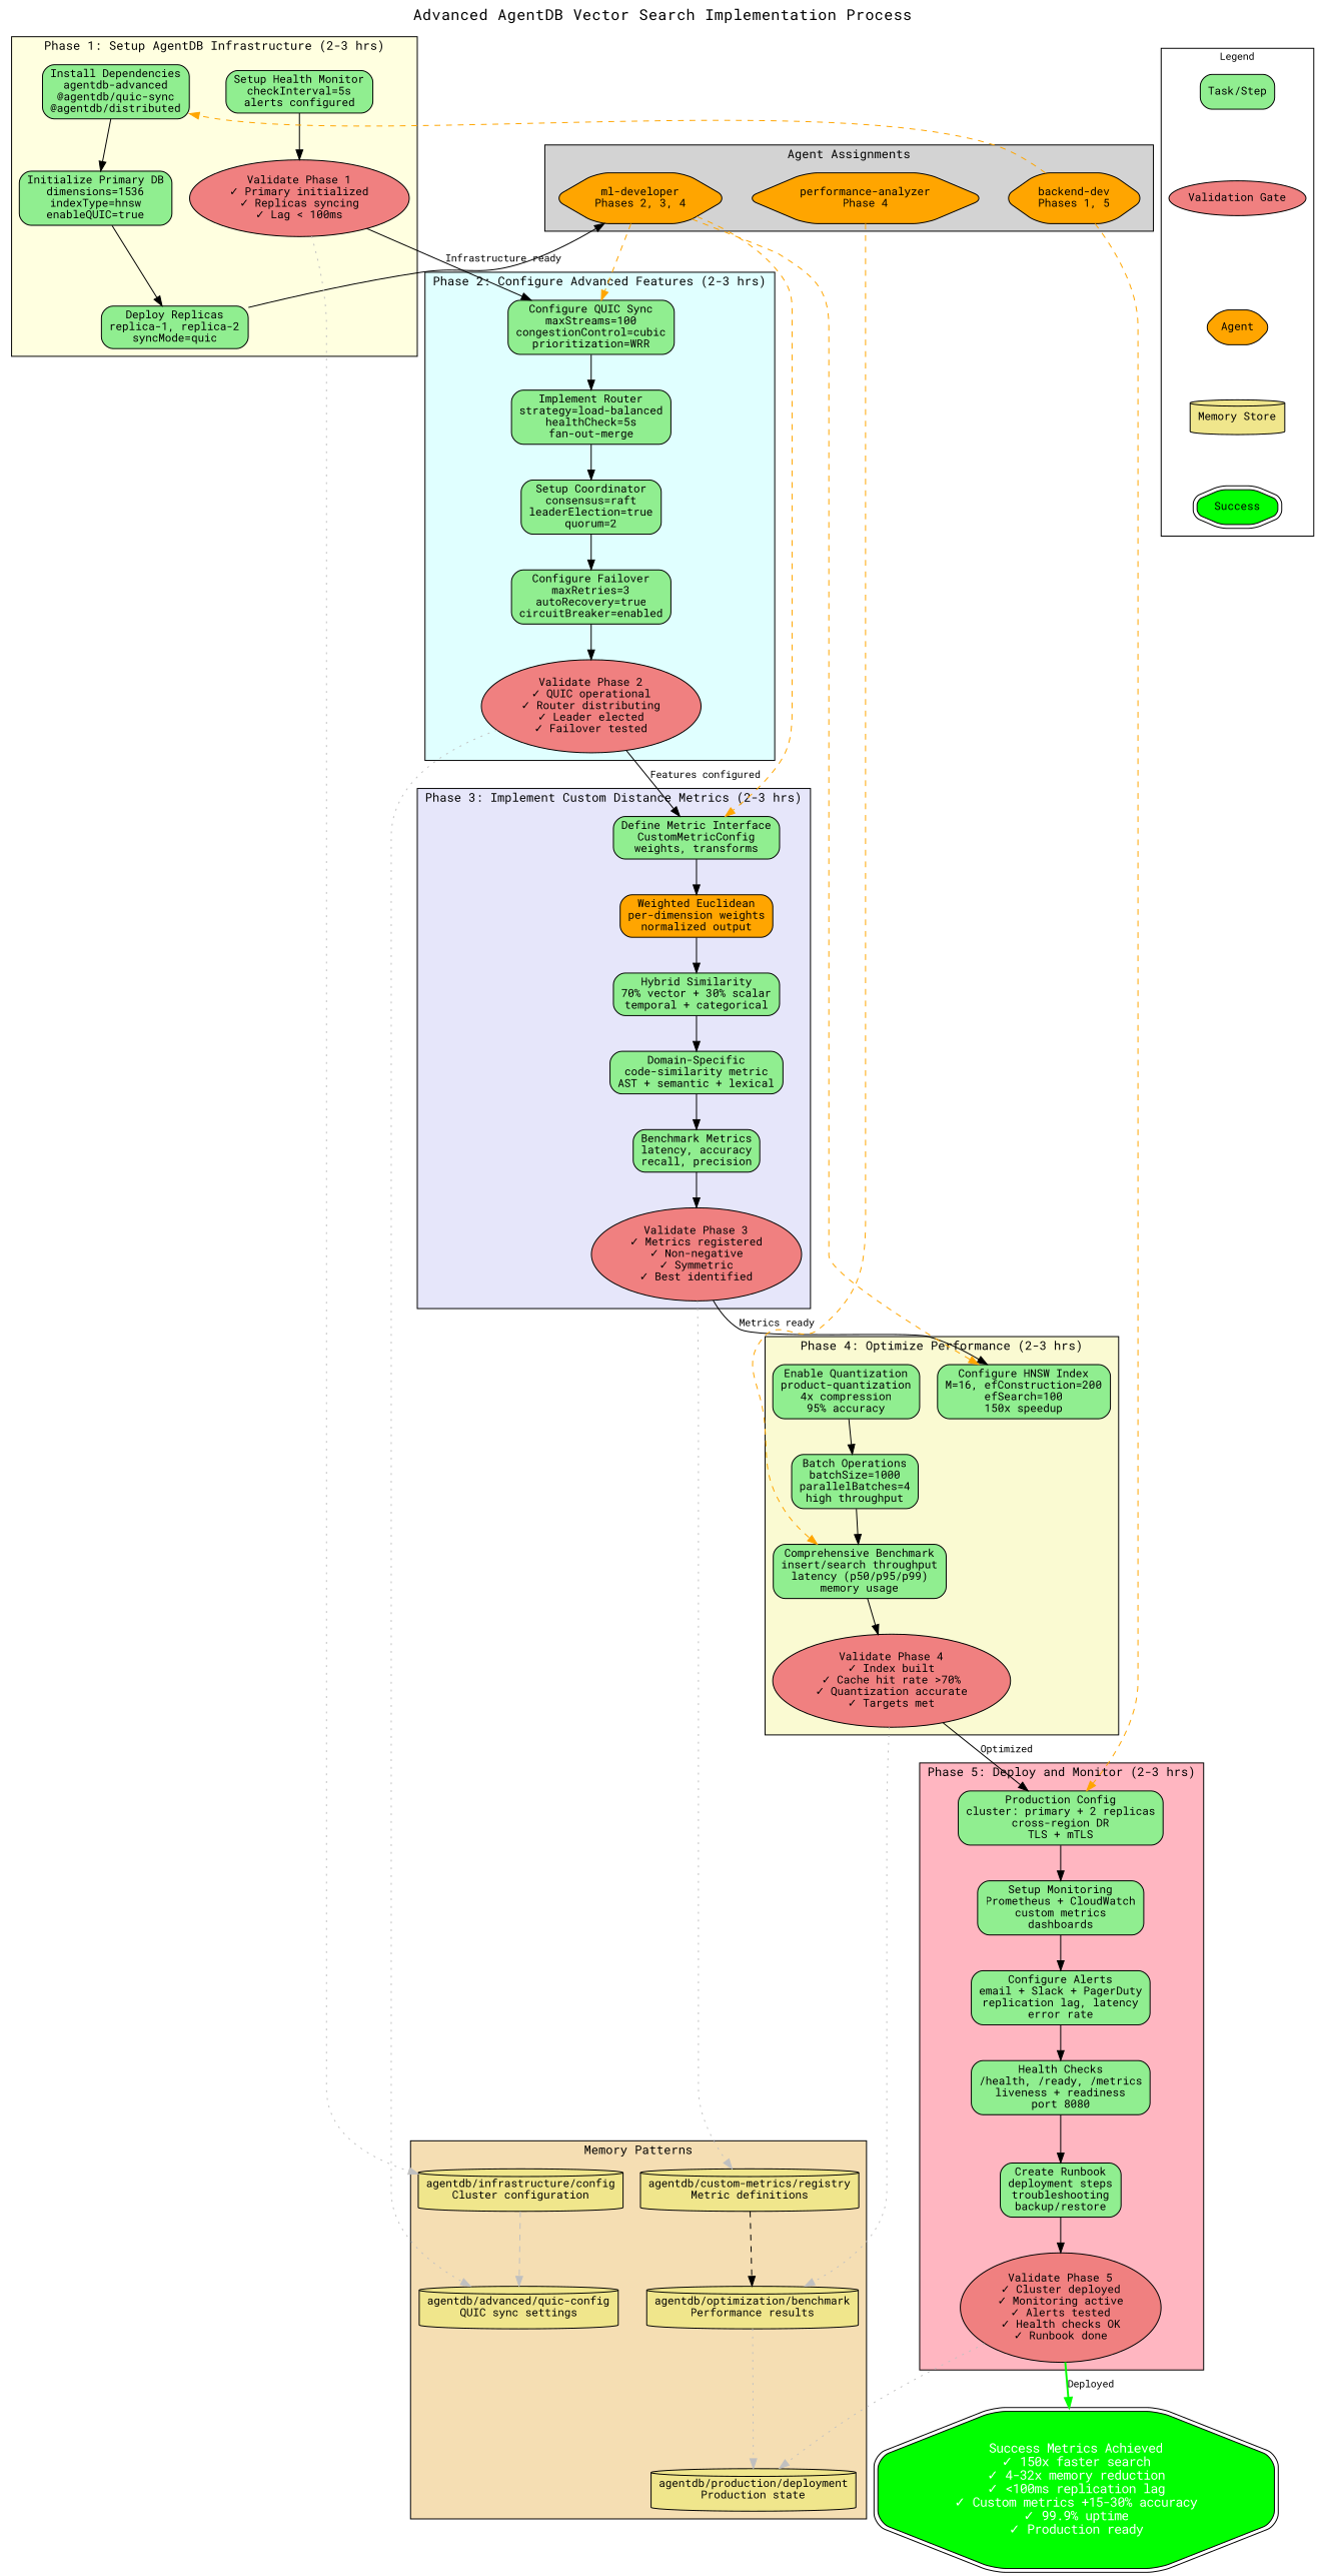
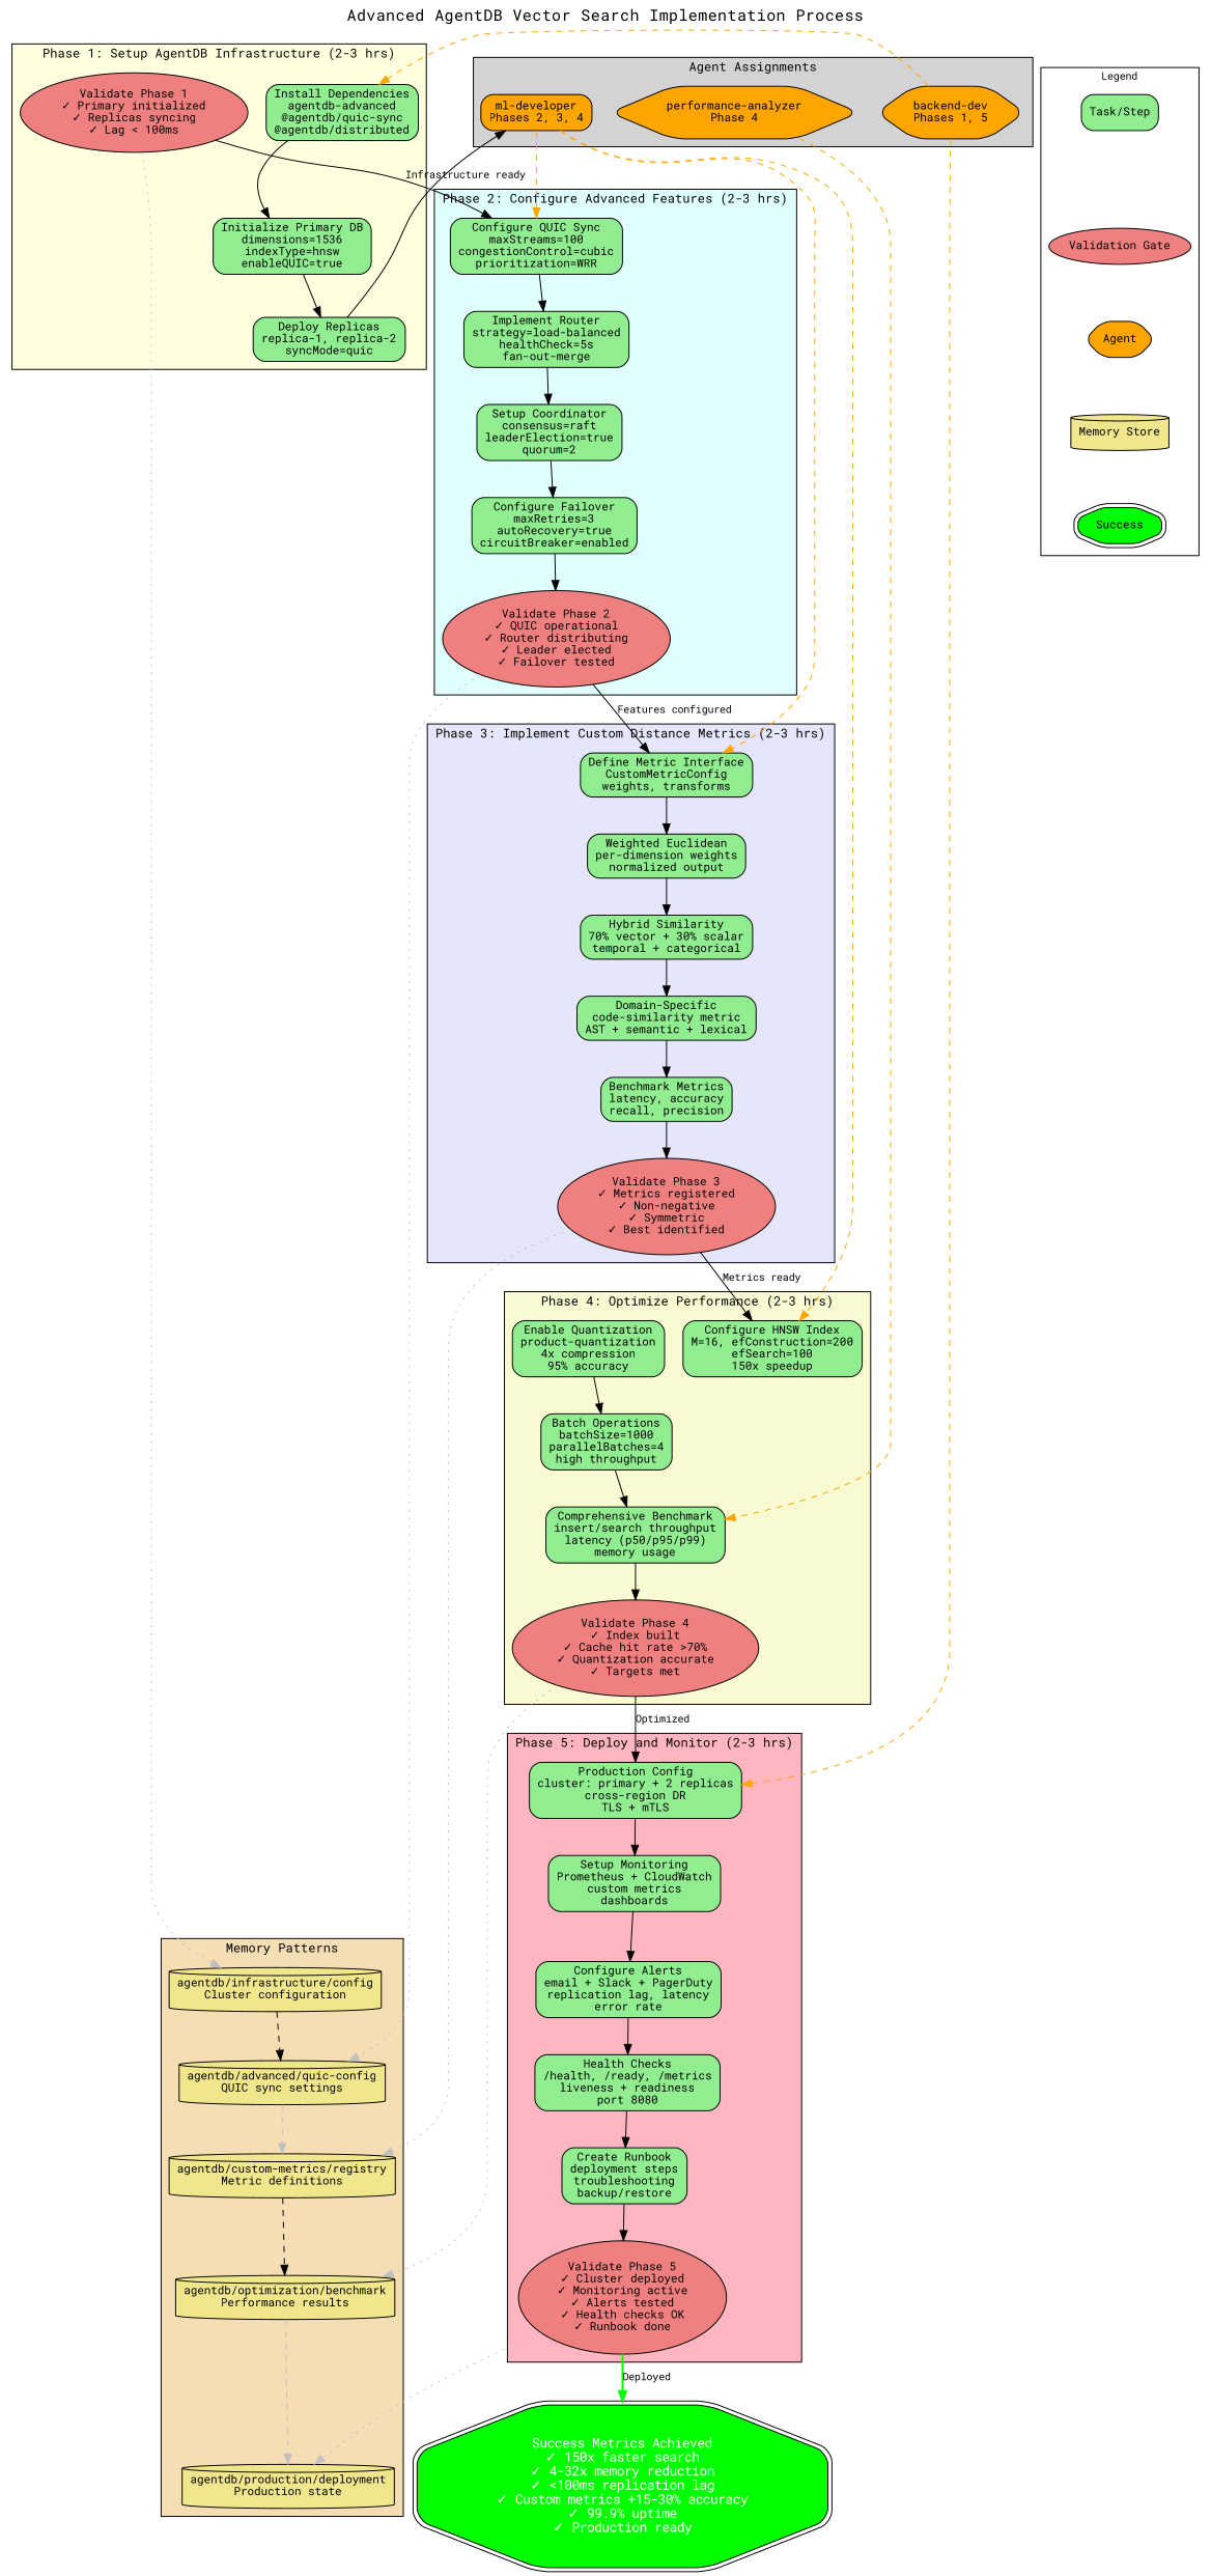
  digraph {
    bgcolor=white
    fontname="Roboto Mono"
    fontsize=16
    label="Advanced AgentDB Vector Search Implementation Process"
    labelloc=t
    rankdir=TB
    node [fillcolor=lightgreen fontname="Roboto Mono" fontsize=11 shape=box style="rounded,filled"]
    edge [fontname="Roboto Mono" fontsize=10]
    n1 [label="Install Dependencies\nagentdb-advanced\n@agentdb/quic-sync\n@agentdb/distributed"]
    n2 [label="Initialize Primary DB\ndimensions=1536\nindexType=hnsw\nenableQUIC=true"]
    n3 [label="Deploy Replicas\nreplica-1, replica-2\nsyncMode=quic"]
-   n4 [label="Setup Health Monitor\ncheckInterval=5s\nalerts configured"]
    n5 [fillcolor=lightcoral label="Validate Phase 1\n✓ Primary initialized\n✓ Replicas syncing\n✓ Lag < 100ms" shape=ellipse]
    n6 [label="Configure QUIC Sync\nmaxStreams=100\ncongestionControl=cubic\nprioritization=WRR"]
    n7 [label="Implement Router\nstrategy=load-balanced\nhealthCheck=5s\nfan-out-merge"]
    n8 [label="Setup Coordinator\nconsensus=raft\nleaderElection=true\nquorum=2"]
    n9 [label="Configure Failover\nmaxRetries=3\nautoRecovery=true\ncircuitBreaker=enabled"]
    n10 [fillcolor=lightcoral label="Validate Phase 2\n✓ QUIC operational\n✓ Router distributing\n✓ Leader elected\n✓ Failover tested" shape=ellipse]
    n11 [label="Define Metric Interface\nCustomMetricConfig\nweights, transforms"]
-   n12 [fillcolor=orange label="Weighted Euclidean\nper-dimension weights\nnormalized output"]
+   n12 [label="Weighted Euclidean\nper-dimension weights\nnormalized output"]
    n13 [label="Hybrid Similarity\n70% vector + 30% scalar\ntemporal + categorical"]
    n14 [label="Domain-Specific\ncode-similarity metric\nAST + semantic + lexical"]
    n15 [label="Benchmark Metrics\nlatency, accuracy\nrecall, precision"]
    n16 [fillcolor=lightcoral label="Validate Phase 3\n✓ Metrics registered\n✓ Non-negative\n✓ Symmetric\n✓ Best identified" shape=ellipse]
    n17 [label="Configure HNSW Index\nM=16, efConstruction=200\nefSearch=100\n150x speedup"]
    n18 [label="Enable Quantization\nproduct-quantization\n4x compression\n95% accuracy"]
    n19 [label="Batch Operations\nbatchSize=1000\nparallelBatches=4\nhigh throughput"]
    n20 [label="Comprehensive Benchmark\ninsert/search throughput\nlatency (p50/p95/p99)\nmemory usage"]
    n21 [fillcolor=lightcoral label="Validate Phase 4\n✓ Index built\n✓ Cache hit rate >70%\n✓ Quantization accurate\n✓ Targets met" shape=ellipse]
    n22 [label="Production Config\ncluster: primary + 2 replicas\ncross-region DR\nTLS + mTLS"]
    n23 [label="Setup Monitoring\nPrometheus + CloudWatch\ncustom metrics\ndashboards"]
    n24 [label="Configure Alerts\nemail + Slack + PagerDuty\nreplication lag, latency\nerror rate"]
    n25 [label="Health Checks\n/health, /ready, /metrics\nliveness + readiness\nport 8080"]
    n26 [label="Create Runbook\ndeployment steps\ntroubleshooting\nbackup/restore"]
    n27 [fillcolor=lightcoral label="Validate Phase 5\n✓ Cluster deployed\n✓ Monitoring active\n✓ Alerts tested\n✓ Health checks OK\n✓ Runbook done" shape=ellipse]
    n28 [fillcolor=orange label="backend-dev\nPhases 1, 5" shape=hexagon]
-   n29 [fillcolor=orange label="ml-developer\nPhases 2, 3, 4" shape=hexagon]
+   n29 [fillcolor=orange label="ml-developer\nPhases 2, 3, 4"]
    n30 [fillcolor=orange label="performance-analyzer\nPhase 4" shape=hexagon]
    n31 [fillcolor=khaki label="agentdb/infrastructure/config\nCluster configuration" shape=cylinder]
    n32 [fillcolor=khaki label="agentdb/advanced/quic-config\nQUIC sync settings" shape=cylinder]
    n33 [fillcolor=khaki label="agentdb/custom-metrics/registry\nMetric definitions" shape=cylinder]
    n34 [fillcolor=khaki label="agentdb/optimization/benchmark\nPerformance results" shape=cylinder]
    n35 [fillcolor=khaki label="agentdb/production/deployment\nProduction state" shape=cylinder]
    n36 [label="Task/Step"]
    n37 [fillcolor=lightcoral label="Validation Gate" shape=ellipse]
    n38 [fillcolor=orange label=Agent shape=hexagon]
    n39 [fillcolor=khaki label="Memory Store" shape=cylinder]
    n40 [fillcolor=green label=Success shape=doubleoctagon]
    n41 [fillcolor=green fontcolor=white fontsize=13 label="Success Metrics Achieved\n✓ 150x faster search\n✓ 4-32x memory reduction\n✓ <100ms replication lag\n✓ Custom metrics +15-30% accuracy\n✓ 99.9% uptime\n✓ Production ready" shape=doubleoctagon]
    subgraph cluster_1 {
      fillcolor=lightyellow
      fontsize=12
      label="Phase 1: Setup AgentDB Infrastructure (2-3 hrs)"
      style=filled
      n1
      n2
      n3
-     n4
      n5
    }
    subgraph cluster_2 {
      fillcolor=lightcyan
      fontsize=12
      label="Phase 2: Configure Advanced Features (2-3 hrs)"
      style=filled
      n6
      n7
      n8
      n9
      n10
    }
    subgraph cluster_3 {
      fillcolor=lavender
      fontsize=12
      label="Phase 3: Implement Custom Distance Metrics (2-3 hrs)"
      style=filled
      n11
      n12
      n13
      n14
      n15
      n16
    }
    subgraph cluster_4 {
      fillcolor=lightgoldenrodyellow
      fontsize=12
      label="Phase 4: Optimize Performance (2-3 hrs)"
      style=filled
      n17
      n18
      n19
      n20
      n21
    }
    subgraph cluster_5 {
      fillcolor=lightpink
      fontsize=12
      label="Phase 5: Deploy and Monitor (2-3 hrs)"
      style=filled
      n22
      n23
      n24
      n25
      n26
      n27
    }
    subgraph cluster_6 {
      fillcolor=lightgray
      fontsize=12
      label="Agent Assignments"
      style=filled
      n28
      n29
      n30
    }
    subgraph cluster_7 {
      fillcolor=wheat
      fontsize=12
      label="Memory Patterns"
      style=filled
      n31
      n32
      n33
      n34
      n35
    }
    subgraph cluster_8 {
      fillcolor=white
      fontsize=10
      label=Legend
      style=filled
      n36
      n37
      n38
      n39
      n40
    }
    n1 -> n2
    n2 -> n3
    n3 -> n29
-   n4 -> n5
    n5 -> n6 [label="Infrastructure ready"]
    n5 -> n31 [color=gray style=dotted]
    n6 -> n7
    n7 -> n8
    n8 -> n9
    n9 -> n10
    n10 -> n11 [label="Features configured"]
    n10 -> n32 [color=gray style=dotted]
    n11 -> n12
    n12 -> n13
    n13 -> n14
    n14 -> n15
    n15 -> n16
    n16 -> n17 [label="Metrics ready"]
    n16 -> n33 [color=gray style=dotted]
    n18 -> n19
    n19 -> n20
    n20 -> n21
    n21 -> n22 [label=Optimized]
    n21 -> n34 [color=gray style=dotted]
    n22 -> n23
    n23 -> n24
    n24 -> n25
    n25 -> n26
    n26 -> n27
    n27 -> n35 [color=gray style=dotted]
    n27 -> n41 [color=green label=Deployed penwidth=2]
    n28 -> n1 [color=orange style=dashed]
    n28 -> n22 [color=orange style=dashed]
    n29 -> n6 [color=orange style=dashed]
    n29 -> n11 [color=orange style=dashed]
    n29 -> n17 [color=orange style=dashed]
    n30 -> n20 [color=orange style=dashed]
-   n31 -> n32 [color=gray style=dashed]
+   n31 -> n32 [color=black style=dashed]
+   n32 -> n33 [color=gray style=dashed]
    n33 -> n34 [color=black style=dashed]
-   n34 -> n35 [color=gray style=dotted]
+   n34 -> n35 [color=gray style=dashed]
    n36 -> n37 [style=invis]
    n37 -> n38 [style=invis]
    n38 -> n39 [style=invis]
    n39 -> n40 [style=invis]
  }
